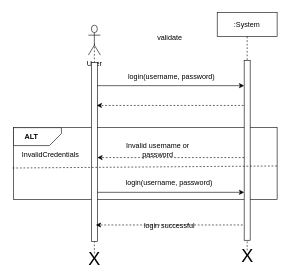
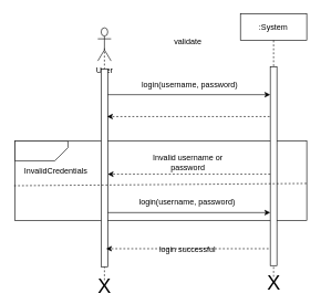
  <mxCell id="0" />
  <mxCell id="1" parent="0" />
  <mxCell id="2" value="" style="endArrow=none;dashed=1;html=1;rounded=0;" edge="1" parent="1"><mxGeometry width="50" height="50" relative="1" as="geometry"><mxPoint x="157" y="422" as="sourcePoint" /><mxPoint x="157" y="72" as="targetPoint" /></mxGeometry></mxCell>
  <mxCell id="3" value="" style="rounded=0;whiteSpace=wrap;html=1;" vertex="1" parent="1"><mxGeometry x="22" y="212" width="440" height="120" as="geometry" /></mxCell>
  <mxCell id="4" value=":System" style="shape=umlLifeline;perimeter=lifelinePerimeter;whiteSpace=wrap;html=1;container=0;dropTarget=0;collapsible=0;recursiveResize=0;outlineConnect=0;portConstraint=eastwest;newEdgeStyle={&quot;edgeStyle&quot;:&quot;elbowEdgeStyle&quot;,&quot;elbow&quot;:&quot;vertical&quot;,&quot;curved&quot;:0,&quot;rounded&quot;:0};" vertex="1" parent="1"><mxGeometry x="362" y="20" width="100" height="400" as="geometry" /></mxCell>
  <mxCell id="5" value="" style="html=1;points=[];perimeter=orthogonalPerimeter;outlineConnect=0;targetShapes=umlLifeline;portConstraint=eastwest;newEdgeStyle={&quot;edgeStyle&quot;:&quot;elbowEdgeStyle&quot;,&quot;elbow&quot;:&quot;vertical&quot;,&quot;curved&quot;:0,&quot;rounded&quot;:0};" vertex="1" parent="4"><mxGeometry x="45" y="80" width="10" height="300" as="geometry" /></mxCell>
  <mxCell id="6" value="User" style="shape=umlActor;verticalLabelPosition=bottom;verticalAlign=top;html=1;outlineConnect=0;" vertex="1" parent="1"><mxGeometry x="147" y="41" width="20" height="50" as="geometry" /></mxCell>
  <mxCell id="7" value="" style="html=1;points=[];perimeter=orthogonalPerimeter;outlineConnect=0;targetShapes=umlLifeline;portConstraint=eastwest;newEdgeStyle={&quot;edgeStyle&quot;:&quot;elbowEdgeStyle&quot;,&quot;elbow&quot;:&quot;vertical&quot;,&quot;curved&quot;:0,&quot;rounded&quot;:0};" vertex="1" parent="1"><mxGeometry x="152" y="103" width="10" height="299" as="geometry" /></mxCell>
  <mxCell id="8" value="" style="endArrow=classic;html=1;rounded=0;" edge="1" parent="1" target="5"><mxGeometry width="50" height="50" relative="1" as="geometry"><mxPoint x="162" y="142" as="sourcePoint" /><mxPoint x="322" y="142" as="targetPoint" /></mxGeometry></mxCell>
  <mxCell id="9" value="" style="html=1;labelBackgroundColor=#ffffff;startArrow=none;startFill=0;startSize=6;endArrow=classic;endFill=1;endSize=6;jettySize=auto;orthogonalLoop=1;strokeWidth=1;dashed=1;fontSize=14;rounded=0;" edge="1" parent="1"><mxGeometry width="60" height="60" relative="1" as="geometry"><mxPoint x="407" y="262" as="sourcePoint" /><mxPoint x="162" y="262" as="targetPoint" /></mxGeometry></mxCell>
  <mxCell id="10" value="login(username, password)" style="text;strokeColor=none;align=center;fillColor=none;html=1;verticalAlign=middle;whiteSpace=wrap;rounded=0;" vertex="1" parent="1"><mxGeometry x="166" y="112" width="240" height="30" as="geometry" /></mxCell>
  <mxCell id="11" value="validate" style="text;strokeColor=none;align=center;fillColor=none;html=1;verticalAlign=middle;whiteSpace=wrap;rounded=0;" vertex="1" parent="1"><mxGeometry x="233" y="48" width="100" height="30" as="geometry" /></mxCell>
- <mxCell id="12" value="Invalid username or password" style="text;strokeColor=none;align=center;fillColor=none;html=1;verticalAlign=middle;whiteSpace=wrap;rounded=0;" vertex="1" parent="1"><mxGeometry x="188" y="233.5" width="150" height="30" as="geometry" /></mxCell>
+ <mxCell id="12" value="Invalid username or password" style="text;strokeColor=none;align=center;fillColor=none;html=1;verticalAlign=middle;whiteSpace=wrap;rounded=0;" vertex="1" parent="1"><mxGeometry x="208" y="228.5" width="150" height="30" as="geometry" /></mxCell>
  <mxCell id="13" value="" style="endArrow=none;dashed=1;html=1;rounded=0;exitX=-0.003;exitY=0.634;exitDx=0;exitDy=0;exitPerimeter=0;" edge="1" parent="1"><mxGeometry width="50" height="50" relative="1" as="geometry"><mxPoint x="20.68" y="279.42" as="sourcePoint" /><mxPoint x="462" y="276" as="targetPoint" /></mxGeometry></mxCell>
  <mxCell id="14" value="" style="endArrow=classic;html=1;rounded=0;" edge="1" parent="1"><mxGeometry width="50" height="50" relative="1" as="geometry"><mxPoint x="162" y="320" as="sourcePoint" /><mxPoint x="407" y="320" as="targetPoint" /></mxGeometry></mxCell>
  <mxCell id="15" value="" style="verticalLabelPosition=bottom;verticalAlign=top;html=1;shape=card;whiteSpace=wrap;size=20;arcSize=12;rotation=-180;" vertex="1" parent="1"><mxGeometry x="22" y="212" width="80" height="30" as="geometry" /></mxCell>
- <mxCell id="16" value="&lt;b&gt;ALT&lt;/b&gt;" style="text;strokeColor=none;align=center;fillColor=none;html=1;verticalAlign=middle;whiteSpace=wrap;rounded=0;" vertex="1" parent="1"><mxGeometry x="22" y="212" width="60" height="30" as="geometry" /></mxCell>
  <mxCell id="17" value="InvalidCredentials" style="text;strokeColor=none;align=center;fillColor=none;html=1;verticalAlign=middle;whiteSpace=wrap;rounded=0;" vertex="1" parent="1"><mxGeometry x="30" y="243" width="108" height="30" as="geometry" /></mxCell>
  <mxCell id="18" value="" style="html=1;labelBackgroundColor=#ffffff;startArrow=none;startFill=0;startSize=6;endArrow=classic;endFill=1;endSize=6;jettySize=auto;orthogonalLoop=1;strokeWidth=1;dashed=1;fontSize=14;rounded=0;" edge="1" parent="1"><mxGeometry width="60" height="60" relative="1" as="geometry"><mxPoint x="404.5" y="374.5" as="sourcePoint" /><mxPoint x="159.5" y="374.5" as="targetPoint" /></mxGeometry></mxCell>
  <mxCell id="19" value="login successful" style="text;strokeColor=none;align=center;fillColor=none;html=1;verticalAlign=middle;whiteSpace=wrap;rounded=0;" vertex="1" parent="1"><mxGeometry x="215.5" y="361" width="132.5" height="30" as="geometry" /></mxCell>
  <mxCell id="20" value="" style="html=1;labelBackgroundColor=#ffffff;startArrow=none;startFill=0;startSize=6;endArrow=classic;endFill=1;endSize=6;jettySize=auto;orthogonalLoop=1;strokeWidth=1;dashed=1;fontSize=14;rounded=0;" edge="1" parent="1"><mxGeometry width="60" height="60" relative="1" as="geometry"><mxPoint x="406" y="175" as="sourcePoint" /><mxPoint x="161" y="175" as="targetPoint" /></mxGeometry></mxCell>
  <mxCell id="21" value="login(username, password)" style="text;strokeColor=none;align=center;fillColor=none;html=1;verticalAlign=middle;whiteSpace=wrap;rounded=0;" vertex="1" parent="1"><mxGeometry x="162" y="289" width="240" height="30" as="geometry" /></mxCell>
  <mxCell id="22" value="&lt;font style=&quot;font-size: 30px;&quot;&gt;X&lt;/font&gt;" style="text;strokeColor=none;align=center;fillColor=none;html=1;verticalAlign=middle;whiteSpace=wrap;rounded=0;" vertex="1" parent="1"><mxGeometry x="144" y="425.01" width="27" height="10" as="geometry" /></mxCell>
  <mxCell id="23" value="&lt;font style=&quot;font-size: 30px;&quot;&gt;X&lt;/font&gt;" style="text;strokeColor=none;align=center;fillColor=none;html=1;verticalAlign=middle;whiteSpace=wrap;rounded=0;" vertex="1" parent="1"><mxGeometry x="399" y="420.01" width="27" height="10" as="geometry" /></mxCell>
